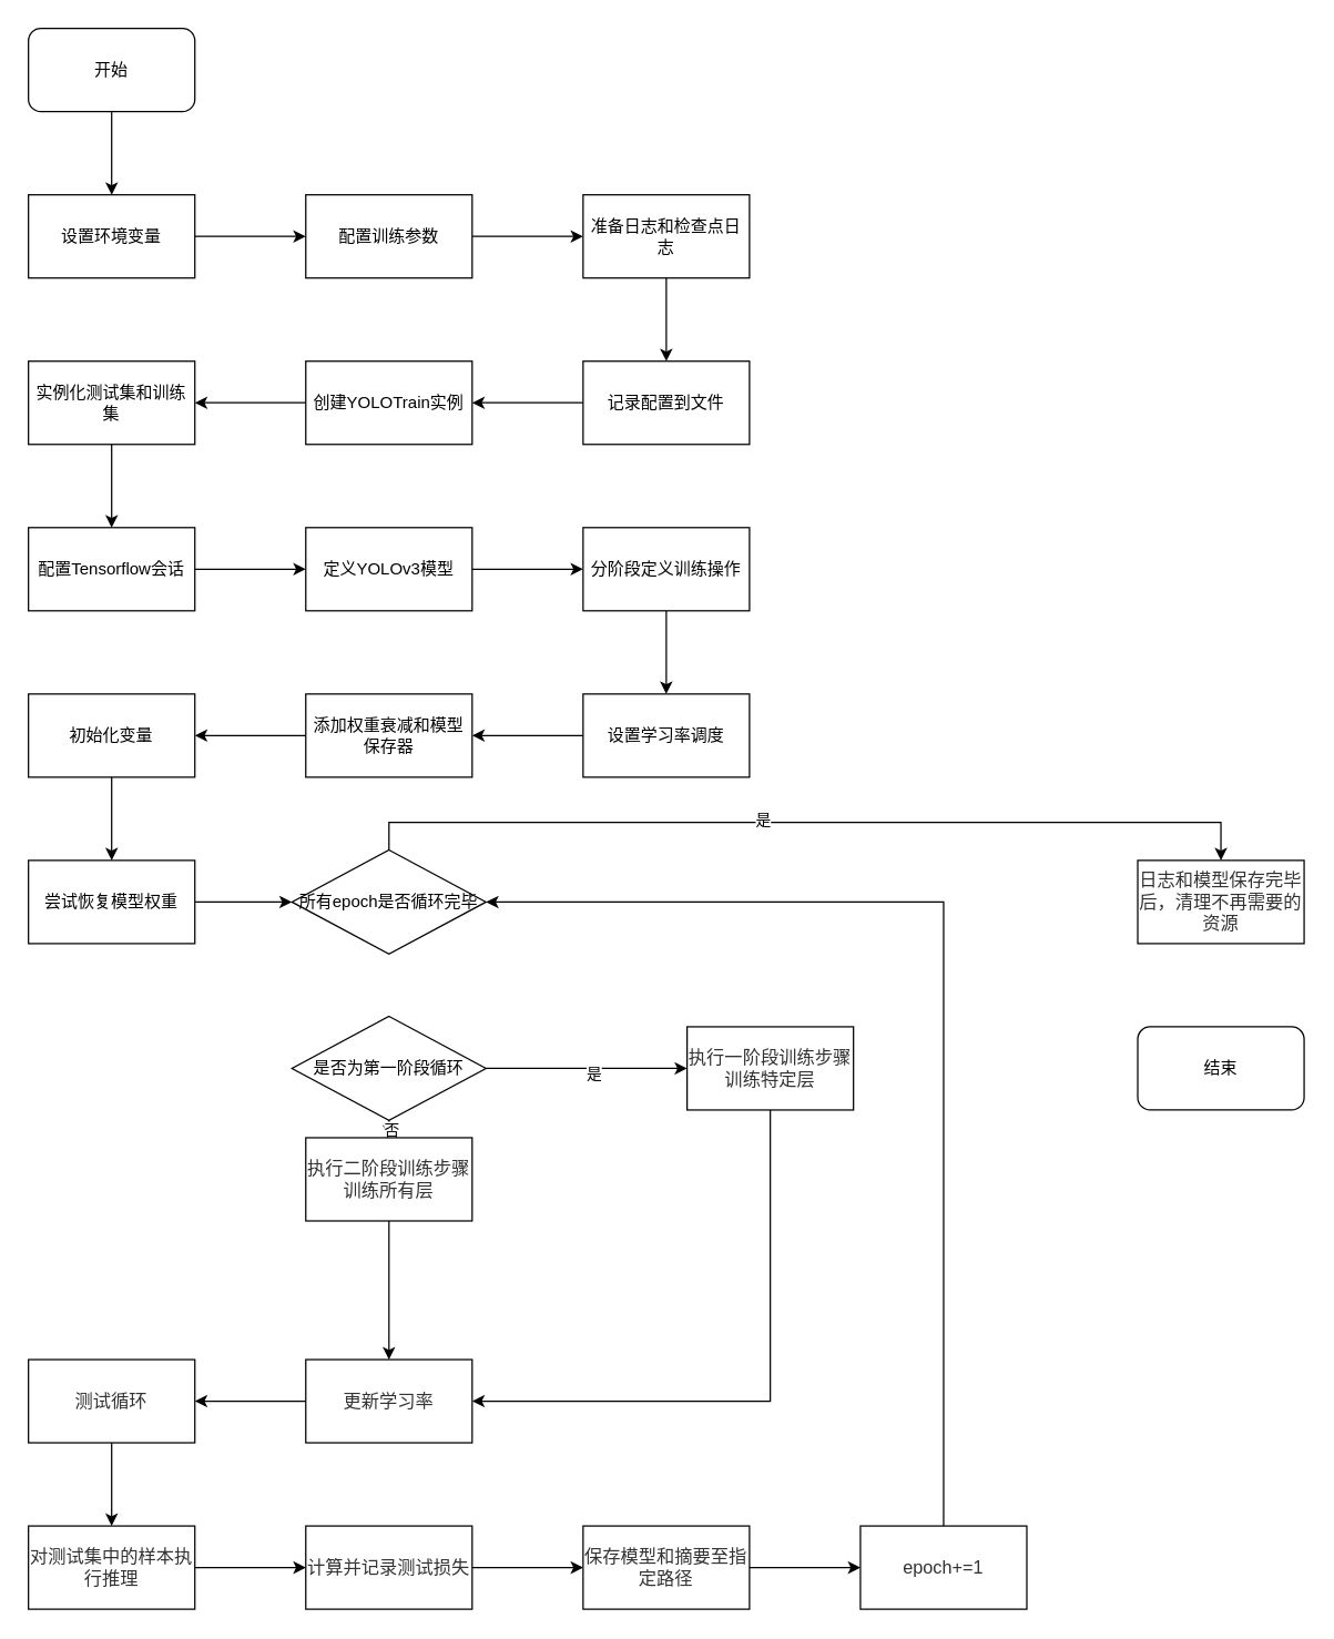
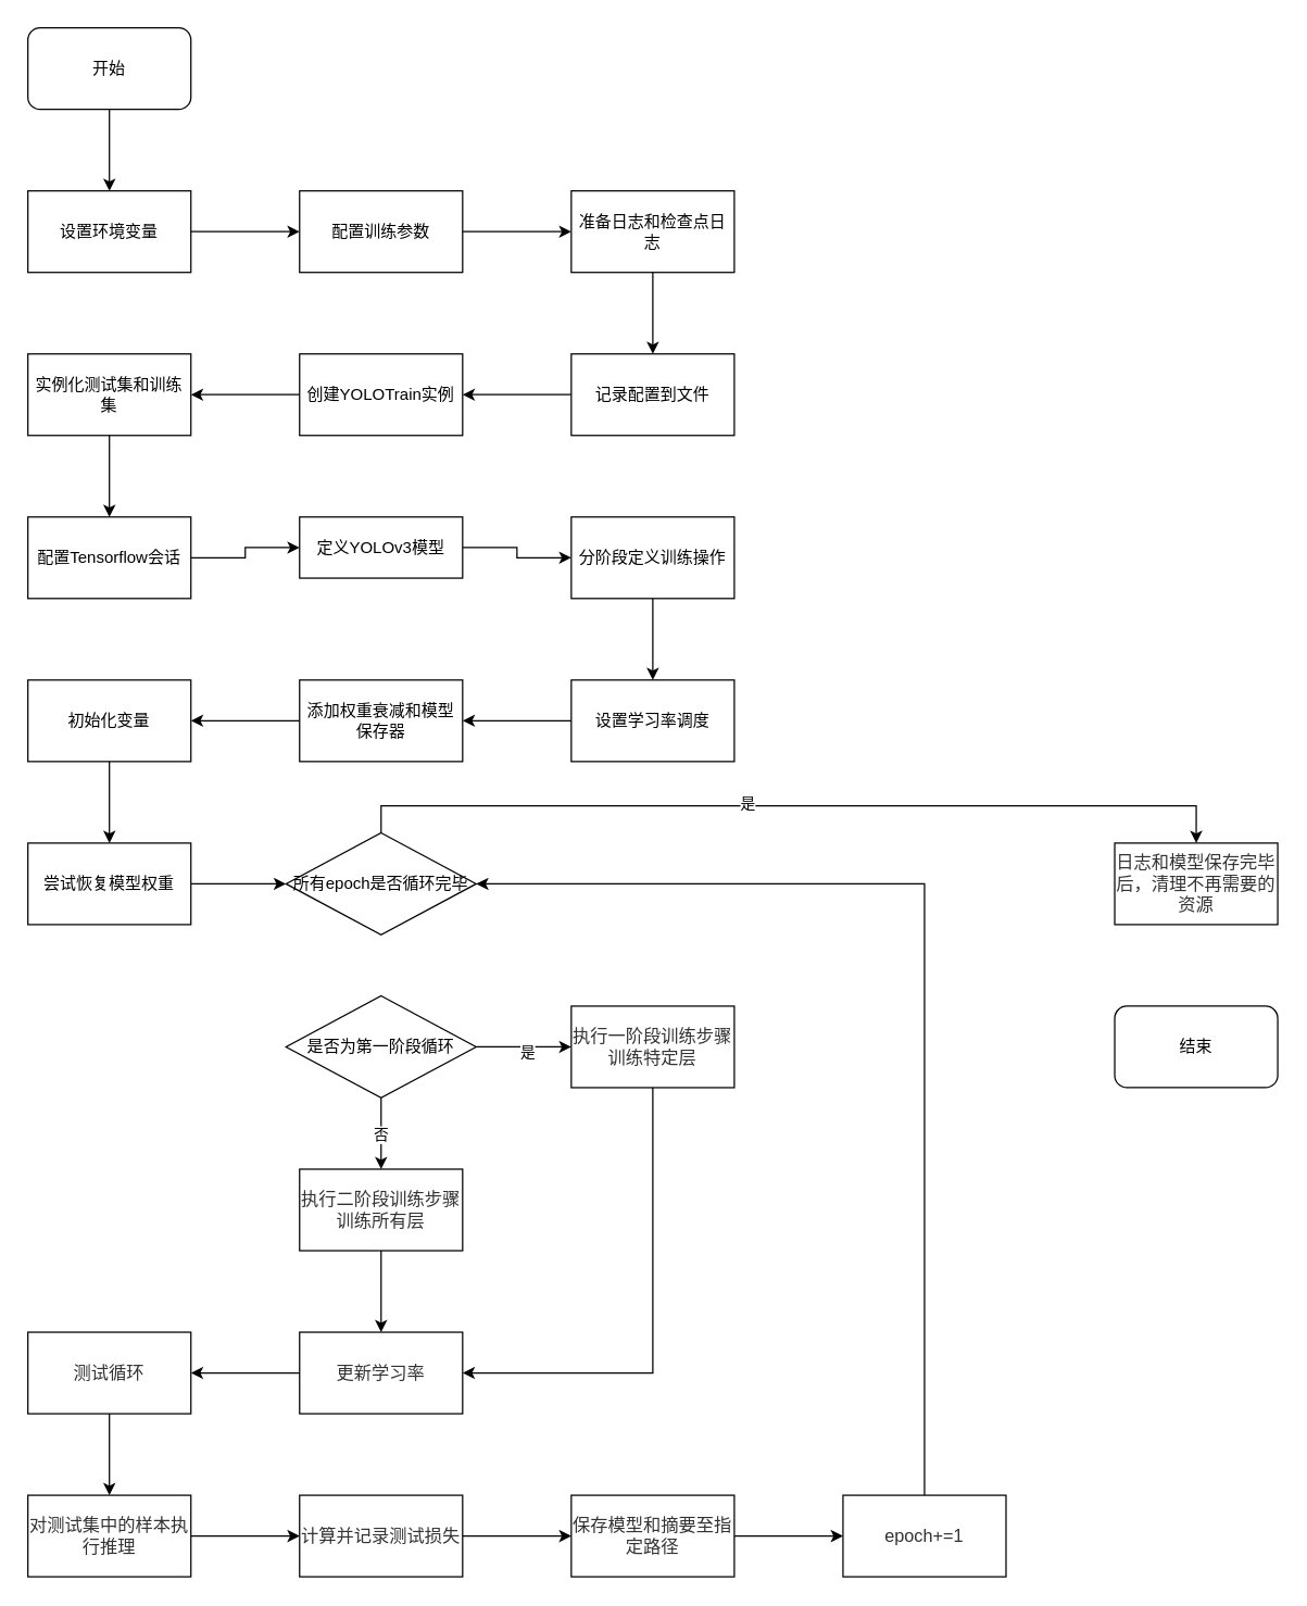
  <mxCell id="0" />
  <mxCell id="1" parent="0" />
  <mxCell id="2" style="edgeStyle=orthogonalEdgeStyle;rounded=0;orthogonalLoop=1;jettySize=auto;html=1;exitX=0.5;exitY=1;exitDx=0;exitDy=0;entryX=0.5;entryY=0;entryDx=0;entryDy=0;" edge="1" parent="1" source="3" target="5"><mxGeometry relative="1" as="geometry" /></mxCell>
  <mxCell id="3" value="开始" style="rounded=1;whiteSpace=wrap;html=1;" vertex="1" parent="1"><mxGeometry x="20" y="20" width="120" height="60" as="geometry" /></mxCell>
  <mxCell id="4" style="edgeStyle=orthogonalEdgeStyle;rounded=0;orthogonalLoop=1;jettySize=auto;html=1;exitX=1;exitY=0.5;exitDx=0;exitDy=0;entryX=0;entryY=0.5;entryDx=0;entryDy=0;" edge="1" parent="1" source="5" target="7"><mxGeometry relative="1" as="geometry" /></mxCell>
  <mxCell id="5" value="设置环境变量" style="rounded=0;whiteSpace=wrap;html=1;" vertex="1" parent="1"><mxGeometry x="20" y="140" width="120" height="60" as="geometry" /></mxCell>
  <mxCell id="6" style="edgeStyle=orthogonalEdgeStyle;rounded=0;orthogonalLoop=1;jettySize=auto;html=1;exitX=1;exitY=0.5;exitDx=0;exitDy=0;" edge="1" parent="1" source="7" target="9"><mxGeometry relative="1" as="geometry" /></mxCell>
  <mxCell id="7" value="配置训练参数" style="rounded=0;whiteSpace=wrap;html=1;" vertex="1" parent="1"><mxGeometry x="220" y="140" width="120" height="60" as="geometry" /></mxCell>
  <mxCell id="8" style="edgeStyle=orthogonalEdgeStyle;rounded=0;orthogonalLoop=1;jettySize=auto;html=1;exitX=0.5;exitY=1;exitDx=0;exitDy=0;entryX=0.5;entryY=0;entryDx=0;entryDy=0;" edge="1" parent="1" source="9" target="15"><mxGeometry relative="1" as="geometry" /></mxCell>
  <mxCell id="9" value="准备日志和检查点日志" style="rounded=0;whiteSpace=wrap;html=1;" vertex="1" parent="1"><mxGeometry x="420" y="140" width="120" height="60" as="geometry" /></mxCell>
  <mxCell id="10" style="edgeStyle=orthogonalEdgeStyle;rounded=0;orthogonalLoop=1;jettySize=auto;html=1;exitX=0.5;exitY=1;exitDx=0;exitDy=0;entryX=0.5;entryY=0;entryDx=0;entryDy=0;" edge="1" parent="1" source="11" target="17"><mxGeometry relative="1" as="geometry" /></mxCell>
  <mxCell id="11" value="实例化测试集和训练集" style="rounded=0;whiteSpace=wrap;html=1;" vertex="1" parent="1"><mxGeometry x="20" y="260" width="120" height="60" as="geometry" /></mxCell>
  <mxCell id="12" style="edgeStyle=orthogonalEdgeStyle;rounded=0;orthogonalLoop=1;jettySize=auto;html=1;exitX=0;exitY=0.5;exitDx=0;exitDy=0;entryX=1;entryY=0.5;entryDx=0;entryDy=0;" edge="1" parent="1" source="13" target="11"><mxGeometry relative="1" as="geometry" /></mxCell>
  <mxCell id="13" value="创建YOLOTrain实例" style="rounded=0;whiteSpace=wrap;html=1;" vertex="1" parent="1"><mxGeometry x="220" y="260" width="120" height="60" as="geometry" /></mxCell>
  <mxCell id="14" style="edgeStyle=orthogonalEdgeStyle;rounded=0;orthogonalLoop=1;jettySize=auto;html=1;exitX=0;exitY=0.5;exitDx=0;exitDy=0;entryX=1;entryY=0.5;entryDx=0;entryDy=0;" edge="1" parent="1" source="15" target="13"><mxGeometry relative="1" as="geometry" /></mxCell>
  <mxCell id="15" value="记录配置到文件" style="rounded=0;whiteSpace=wrap;html=1;" vertex="1" parent="1"><mxGeometry x="420" y="260" width="120" height="60" as="geometry" /></mxCell>
  <mxCell id="16" style="edgeStyle=orthogonalEdgeStyle;rounded=0;orthogonalLoop=1;jettySize=auto;html=1;exitX=1;exitY=0.5;exitDx=0;exitDy=0;" edge="1" parent="1" source="17" target="19"><mxGeometry relative="1" as="geometry" /></mxCell>
  <mxCell id="17" value="配置Tensorflow会话" style="rounded=0;whiteSpace=wrap;html=1;" vertex="1" parent="1"><mxGeometry x="20" y="380" width="120" height="60" as="geometry" /></mxCell>
  <mxCell id="18" style="edgeStyle=orthogonalEdgeStyle;rounded=0;orthogonalLoop=1;jettySize=auto;html=1;exitX=1;exitY=0.5;exitDx=0;exitDy=0;" edge="1" parent="1" source="19" target="21"><mxGeometry relative="1" as="geometry" /></mxCell>
- <mxCell id="19" value="定义YOLOv3模型" style="rounded=0;whiteSpace=wrap;html=1;" vertex="1" parent="1"><mxGeometry x="220" y="380" width="120" height="60" as="geometry" /></mxCell>
+ <mxCell id="19" value="定义YOLOv3模型" style="rounded=0;whiteSpace=wrap;html=1;" vertex="1" parent="1"><mxGeometry x="220" y="380" width="120" height="45" as="geometry" /></mxCell>
  <mxCell id="20" style="edgeStyle=orthogonalEdgeStyle;rounded=0;orthogonalLoop=1;jettySize=auto;html=1;exitX=0.5;exitY=1;exitDx=0;exitDy=0;" edge="1" parent="1" source="21" target="27"><mxGeometry relative="1" as="geometry" /></mxCell>
  <mxCell id="21" value="分阶段定义训练操作" style="rounded=0;whiteSpace=wrap;html=1;" vertex="1" parent="1"><mxGeometry x="420" y="380" width="120" height="60" as="geometry" /></mxCell>
  <mxCell id="22" style="edgeStyle=orthogonalEdgeStyle;rounded=0;orthogonalLoop=1;jettySize=auto;html=1;exitX=0.5;exitY=1;exitDx=0;exitDy=0;" edge="1" parent="1" source="23" target="29"><mxGeometry relative="1" as="geometry" /></mxCell>
  <mxCell id="23" value="初始化变量" style="rounded=0;whiteSpace=wrap;html=1;" vertex="1" parent="1"><mxGeometry x="20" y="500" width="120" height="60" as="geometry" /></mxCell>
  <mxCell id="24" style="edgeStyle=orthogonalEdgeStyle;rounded=0;orthogonalLoop=1;jettySize=auto;html=1;exitX=0;exitY=0.5;exitDx=0;exitDy=0;" edge="1" parent="1" source="25" target="23"><mxGeometry relative="1" as="geometry" /></mxCell>
  <mxCell id="25" value="添加权重衰减和模型保存器" style="rounded=0;whiteSpace=wrap;html=1;" vertex="1" parent="1"><mxGeometry x="220" y="500" width="120" height="60" as="geometry" /></mxCell>
  <mxCell id="26" style="edgeStyle=orthogonalEdgeStyle;rounded=0;orthogonalLoop=1;jettySize=auto;html=1;exitX=0;exitY=0.5;exitDx=0;exitDy=0;" edge="1" parent="1" source="27" target="25"><mxGeometry relative="1" as="geometry" /></mxCell>
  <mxCell id="27" value="设置学习率调度" style="rounded=0;whiteSpace=wrap;html=1;" vertex="1" parent="1"><mxGeometry x="420" y="500" width="120" height="60" as="geometry" /></mxCell>
  <mxCell id="28" style="edgeStyle=orthogonalEdgeStyle;rounded=0;orthogonalLoop=1;jettySize=auto;html=1;exitX=1;exitY=0.5;exitDx=0;exitDy=0;entryX=0;entryY=0.5;entryDx=0;entryDy=0;" edge="1" parent="1" source="29" target="32"><mxGeometry relative="1" as="geometry" /></mxCell>
  <mxCell id="29" value="尝试恢复模型权重" style="rounded=0;whiteSpace=wrap;html=1;" vertex="1" parent="1"><mxGeometry x="20" y="620" width="120" height="60" as="geometry" /></mxCell>
  <mxCell id="30" style="edgeStyle=orthogonalEdgeStyle;rounded=0;orthogonalLoop=1;jettySize=auto;html=1;exitX=0.5;exitY=0;exitDx=0;exitDy=0;entryX=0.5;entryY=0;entryDx=0;entryDy=0;" edge="1" parent="1" source="32" target="33"><mxGeometry relative="1" as="geometry" /></mxCell>
  <mxCell id="31" value="是" style="edgeLabel;html=1;align=center;verticalAlign=middle;resizable=0;points=[];" vertex="1" connectable="0" parent="30"><mxGeometry x="-0.106" y="2" relative="1" as="geometry"><mxPoint as="offset" /></mxGeometry></mxCell>
  <mxCell id="32" value="所有epoch是否循环完毕" style="rhombus;whiteSpace=wrap;html=1;" vertex="1" parent="1"><mxGeometry x="210" y="612.5" width="140" height="75" as="geometry" /></mxCell>
  <mxCell id="33" value="&lt;meta charset=&quot;utf-8&quot;&gt;&lt;span style=&quot;caret-color: rgb(50, 50, 50); color: rgb(50, 50, 50); font-family: &amp;quot;Microsoft YaHei&amp;quot;, 微软雅黑, Arial; font-size: 13px; font-style: normal; font-variant-caps: normal; font-weight: 400; letter-spacing: normal; orphans: auto; text-align: center; text-indent: 0px; text-transform: none; white-space: normal; widows: auto; word-spacing: 0px; -webkit-text-stroke-width: 0px; background-color: rgba(255, 255, 255, 0.01); text-decoration: none; display: inline !important; float: none;&quot;&gt;日志和模型保存完毕后，清理不再需要的资源&lt;/span&gt;" style="rounded=0;whiteSpace=wrap;html=1;" vertex="1" parent="1"><mxGeometry x="820" y="620" width="120" height="60" as="geometry" /></mxCell>
  <mxCell id="34" style="edgeStyle=orthogonalEdgeStyle;rounded=0;orthogonalLoop=1;jettySize=auto;html=1;exitX=0.5;exitY=1;exitDx=0;exitDy=0;entryX=1;entryY=0.5;entryDx=0;entryDy=0;" edge="1" parent="1" source="35" target="44"><mxGeometry relative="1" as="geometry" /></mxCell>
- <mxCell id="35" value="&lt;span style=&quot;color: rgb(50, 50, 50); font-family: &amp;quot;Microsoft YaHei&amp;quot;, 微软雅黑, Arial; font-size: 13px; caret-color: rgb(50, 50, 50); background-color: rgba(255, 255, 255, 0.01);&quot;&gt;执行一阶段训练步骤&lt;/span&gt;&lt;div&gt;&lt;span style=&quot;color: rgb(50, 50, 50); font-family: &amp;quot;Microsoft YaHei&amp;quot;, 微软雅黑, Arial; font-size: 13px; caret-color: rgb(50, 50, 50); background-color: rgba(255, 255, 255, 0.01);&quot;&gt;训练特定层&lt;/span&gt;&lt;/div&gt;" style="rounded=0;whiteSpace=wrap;html=1;" vertex="1" parent="1"><mxGeometry x="495" y="740" width="120" height="60" as="geometry" /></mxCell>
+ <mxCell id="35" value="&lt;span style=&quot;color: rgb(50, 50, 50); font-family: &amp;quot;Microsoft YaHei&amp;quot;, 微软雅黑, Arial; font-size: 13px; caret-color: rgb(50, 50, 50); background-color: rgba(255, 255, 255, 0.01);&quot;&gt;执行一阶段训练步骤&lt;/span&gt;&lt;div&gt;&lt;span style=&quot;color: rgb(50, 50, 50); font-family: &amp;quot;Microsoft YaHei&amp;quot;, 微软雅黑, Arial; font-size: 13px; caret-color: rgb(50, 50, 50); background-color: rgba(255, 255, 255, 0.01);&quot;&gt;训练特定层&lt;/span&gt;&lt;/div&gt;" style="rounded=0;whiteSpace=wrap;html=1;" vertex="1" parent="1"><mxGeometry x="420" y="740" width="120" height="60" as="geometry" /></mxCell>
  <mxCell id="36" style="edgeStyle=orthogonalEdgeStyle;rounded=0;orthogonalLoop=1;jettySize=auto;html=1;exitX=1;exitY=0.5;exitDx=0;exitDy=0;" edge="1" parent="1" source="40" target="35"><mxGeometry relative="1" as="geometry" /></mxCell>
  <mxCell id="37" value="是" style="edgeLabel;html=1;align=center;verticalAlign=middle;resizable=0;points=[];" vertex="1" connectable="0" parent="36"><mxGeometry x="0.057" y="-3" relative="1" as="geometry"><mxPoint as="offset" /></mxGeometry></mxCell>
  <mxCell id="38" style="edgeStyle=orthogonalEdgeStyle;rounded=0;orthogonalLoop=1;jettySize=auto;html=1;exitX=0.5;exitY=1;exitDx=0;exitDy=0;" edge="1" parent="1" source="40" target="42"><mxGeometry relative="1" as="geometry" /></mxCell>
  <mxCell id="39" value="否" style="edgeLabel;html=1;align=center;verticalAlign=middle;resizable=0;points=[];" vertex="1" connectable="0" parent="38"><mxGeometry x="0.009" y="-1" relative="1" as="geometry"><mxPoint y="1" as="offset" /></mxGeometry></mxCell>
  <mxCell id="40" value="是否为第一阶段循环" style="rhombus;whiteSpace=wrap;html=1;" vertex="1" parent="1"><mxGeometry x="210" y="732.5" width="140" height="75" as="geometry" /></mxCell>
  <mxCell id="41" style="edgeStyle=orthogonalEdgeStyle;rounded=0;orthogonalLoop=1;jettySize=auto;html=1;exitX=0.5;exitY=1;exitDx=0;exitDy=0;entryX=0.5;entryY=0;entryDx=0;entryDy=0;" edge="1" parent="1" source="42" target="44"><mxGeometry relative="1" as="geometry" /></mxCell>
- <mxCell id="42" value="&lt;span style=&quot;caret-color: rgb(50, 50, 50); color: rgb(50, 50, 50); font-family: &amp;quot;Microsoft YaHei&amp;quot;, 微软雅黑, Arial; font-size: 13px; background-color: rgba(255, 255, 255, 0.01);&quot;&gt;执行二阶段训练步骤&lt;/span&gt;&lt;div&gt;&lt;font face=&quot;Microsoft YaHei, 微软雅黑, Arial&quot; color=&quot;#323232&quot;&gt;&lt;span style=&quot;font-size: 13px; caret-color: rgb(50, 50, 50); background-color: rgba(255, 255, 255, 0.01);&quot;&gt;训练所有层&lt;/span&gt;&lt;/font&gt;&lt;/div&gt;" style="rounded=0;whiteSpace=wrap;html=1;" vertex="1" parent="1"><mxGeometry x="220" y="820" width="120" height="60" as="geometry" /></mxCell>
+ <mxCell id="42" value="&lt;span style=&quot;caret-color: rgb(50, 50, 50); color: rgb(50, 50, 50); font-family: &amp;quot;Microsoft YaHei&amp;quot;, 微软雅黑, Arial; font-size: 13px; background-color: rgba(255, 255, 255, 0.01);&quot;&gt;执行二阶段训练步骤&lt;/span&gt;&lt;div&gt;&lt;font face=&quot;Microsoft YaHei, 微软雅黑, Arial&quot; color=&quot;#323232&quot;&gt;&lt;span style=&quot;font-size: 13px; caret-color: rgb(50, 50, 50); background-color: rgba(255, 255, 255, 0.01);&quot;&gt;训练所有层&lt;/span&gt;&lt;/font&gt;&lt;/div&gt;" style="rounded=0;whiteSpace=wrap;html=1;" vertex="1" parent="1"><mxGeometry x="220" y="860" width="120" height="60" as="geometry" /></mxCell>
  <mxCell id="43" style="edgeStyle=orthogonalEdgeStyle;rounded=0;orthogonalLoop=1;jettySize=auto;html=1;exitX=0;exitY=0.5;exitDx=0;exitDy=0;entryX=1;entryY=0.5;entryDx=0;entryDy=0;" edge="1" parent="1" source="44"><mxGeometry relative="1" as="geometry"><mxPoint x="140" y="1010" as="targetPoint" /></mxGeometry></mxCell>
  <mxCell id="44" value="&lt;span style=&quot;caret-color: rgb(50, 50, 50); color: rgb(50, 50, 50); font-family: &amp;quot;Microsoft YaHei&amp;quot;, 微软雅黑, Arial; font-size: 13px; background-color: rgba(255, 255, 255, 0.01);&quot;&gt;更新学习率&lt;/span&gt;" style="rounded=0;whiteSpace=wrap;html=1;" vertex="1" parent="1"><mxGeometry x="220" y="980" width="120" height="60" as="geometry" /></mxCell>
  <mxCell id="45" style="edgeStyle=orthogonalEdgeStyle;rounded=0;orthogonalLoop=1;jettySize=auto;html=1;exitX=0.5;exitY=1;exitDx=0;exitDy=0;entryX=0.5;entryY=0;entryDx=0;entryDy=0;" edge="1" parent="1" source="46" target="48"><mxGeometry relative="1" as="geometry" /></mxCell>
  <mxCell id="46" value="&lt;span style=&quot;caret-color: rgb(50, 50, 50); color: rgb(50, 50, 50); font-family: &amp;quot;Microsoft YaHei&amp;quot;, 微软雅黑, Arial; font-size: 13px; background-color: rgba(255, 255, 255, 0.01);&quot;&gt;测试循环&lt;/span&gt;" style="rounded=0;whiteSpace=wrap;html=1;" vertex="1" parent="1"><mxGeometry x="20" y="980" width="120" height="60" as="geometry" /></mxCell>
  <mxCell id="47" style="edgeStyle=orthogonalEdgeStyle;rounded=0;orthogonalLoop=1;jettySize=auto;html=1;exitX=1;exitY=0.5;exitDx=0;exitDy=0;entryX=0;entryY=0.5;entryDx=0;entryDy=0;" edge="1" parent="1" source="48" target="50"><mxGeometry relative="1" as="geometry" /></mxCell>
  <mxCell id="48" value="&lt;span style=&quot;caret-color: rgb(50, 50, 50); color: rgb(50, 50, 50); font-family: &amp;quot;Microsoft YaHei&amp;quot;, 微软雅黑, Arial; font-size: 13px; background-color: rgba(255, 255, 255, 0.01);&quot;&gt;对测试集中的样本执行推理&lt;/span&gt;" style="rounded=0;whiteSpace=wrap;html=1;" vertex="1" parent="1"><mxGeometry x="20" y="1100" width="120" height="60" as="geometry" /></mxCell>
  <mxCell id="49" style="edgeStyle=orthogonalEdgeStyle;rounded=0;orthogonalLoop=1;jettySize=auto;html=1;exitX=1;exitY=0.5;exitDx=0;exitDy=0;entryX=0;entryY=0.5;entryDx=0;entryDy=0;" edge="1" parent="1" source="50" target="52"><mxGeometry relative="1" as="geometry" /></mxCell>
  <mxCell id="50" value="&lt;span style=&quot;caret-color: rgb(50, 50, 50); color: rgb(50, 50, 50); font-family: &amp;quot;Microsoft YaHei&amp;quot;, 微软雅黑, Arial; font-size: 13px; background-color: rgba(255, 255, 255, 0.01);&quot;&gt;计算并记录测试损失&lt;/span&gt;" style="rounded=0;whiteSpace=wrap;html=1;" vertex="1" parent="1"><mxGeometry x="220" y="1100" width="120" height="60" as="geometry" /></mxCell>
  <mxCell id="51" style="edgeStyle=orthogonalEdgeStyle;rounded=0;orthogonalLoop=1;jettySize=auto;html=1;exitX=1;exitY=0.5;exitDx=0;exitDy=0;entryX=0;entryY=0.5;entryDx=0;entryDy=0;" edge="1" parent="1" source="52"><mxGeometry relative="1" as="geometry"><mxPoint x="620" y="1130" as="targetPoint" /></mxGeometry></mxCell>
  <mxCell id="52" value="&lt;span style=&quot;caret-color: rgb(50, 50, 50); color: rgb(50, 50, 50); font-family: &amp;quot;Microsoft YaHei&amp;quot;, 微软雅黑, Arial; font-size: 13px; background-color: rgba(255, 255, 255, 0.01);&quot;&gt;保存模型和摘要至指定路径&lt;/span&gt;" style="rounded=0;whiteSpace=wrap;html=1;" vertex="1" parent="1"><mxGeometry x="420" y="1100" width="120" height="60" as="geometry" /></mxCell>
  <mxCell id="53" style="edgeStyle=orthogonalEdgeStyle;rounded=0;orthogonalLoop=1;jettySize=auto;html=1;exitX=0.5;exitY=0;exitDx=0;exitDy=0;entryX=1;entryY=0.5;entryDx=0;entryDy=0;" edge="1" parent="1" source="54" target="32"><mxGeometry relative="1" as="geometry" /></mxCell>
  <mxCell id="54" value="&lt;span style=&quot;caret-color: rgb(50, 50, 50); color: rgb(50, 50, 50); font-family: &amp;quot;Microsoft YaHei&amp;quot;, 微软雅黑, Arial; font-size: 13px; background-color: rgba(255, 255, 255, 0.01);&quot;&gt;epoch+=1&lt;/span&gt;" style="rounded=0;whiteSpace=wrap;html=1;" vertex="1" parent="1"><mxGeometry x="620" y="1100" width="120" height="60" as="geometry" /></mxCell>
  <mxCell id="55" value="结束" style="rounded=1;whiteSpace=wrap;html=1;" vertex="1" parent="1"><mxGeometry x="820" y="740" width="120" height="60" as="geometry" /></mxCell>
